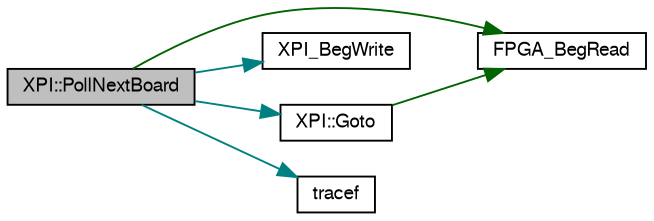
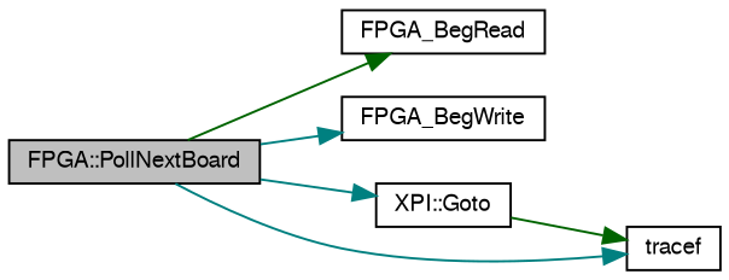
  digraph {
    rankdir=LR
    node [color=black fontname=FreeSans fontsize=10 shape=record]
    edge [color=teal fontname=FreeSans fontsize=10 labelfontname=FreeSans labelfontsize=10 style=solid]
-   n1 [fillcolor=grey75 fontcolor=black height=0.2 label="XPI::PollNextBoard" style=filled width=0.4]
+   n1 [fillcolor=grey75 fontcolor=black height=0.2 label="FPGA::PollNextBoard" style=filled width=0.4]
    n2 [height=0.2 label=FPGA_BegRead width=0.4]
-   n3 [height=0.2 label=XPI_BegWrite width=0.4]
+   n3 [height=0.2 label=FPGA_BegWrite width=0.4]
    n4 [height=0.2 label="XPI::Goto" width=0.4]
    n5 [height=0.2 label=tracef width=0.4]
    n1 -> n2 [color=darkgreen]
    n1 -> n3
    n1 -> n4
    n1 -> n5
-   n4 -> n2 [color=darkgreen]
+   n4 -> n5 [color=darkgreen]
  }
